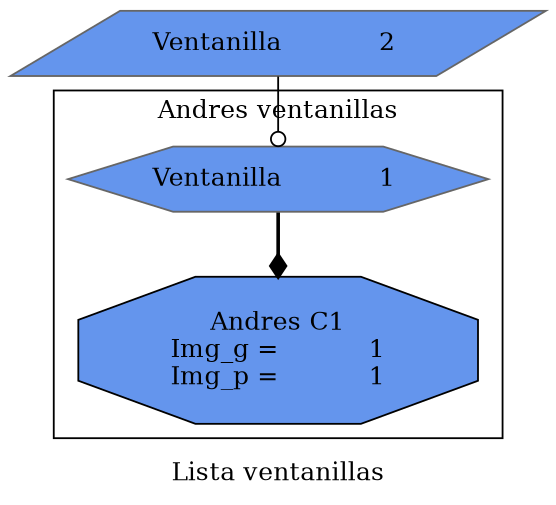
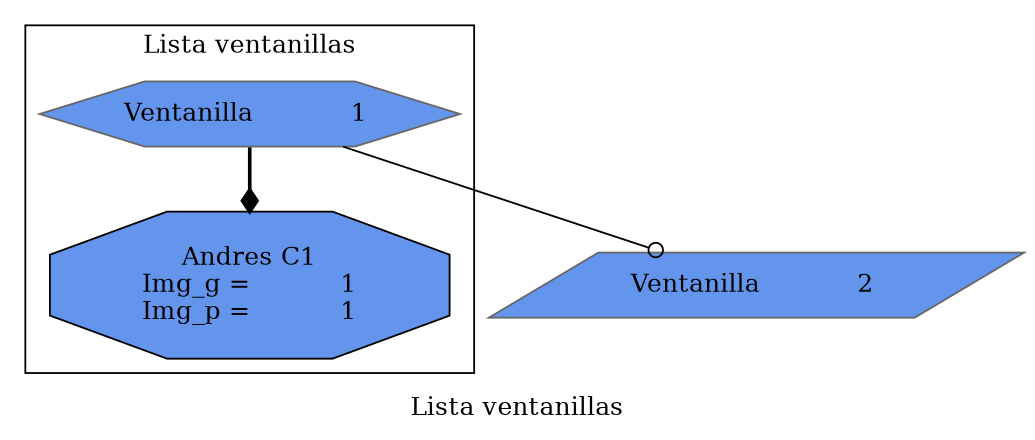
  digraph {
    label="Lista ventanillas"
    node [color=gray40 fillcolor=cornflowerblue style=filled]
    n1 [label="Ventanilla            1 " shape=hexagon]
    n2 [color=black label="Andres C1\n Img_g =           1 \n Img_p =           1 " shape=octagon]
    n3 [label="Ventanilla            2 " shape=parallelogram]
    subgraph cluster_1 {
-     label="Andres ventanillas"
      n1
      n2
    }
    n1 -> n2 [arrowhead=diamond style=bold]
-   n3 -> n1 [arrowhead=odot style=solid]
+   n1 -> n3 [arrowhead=odot style=solid]
  }
